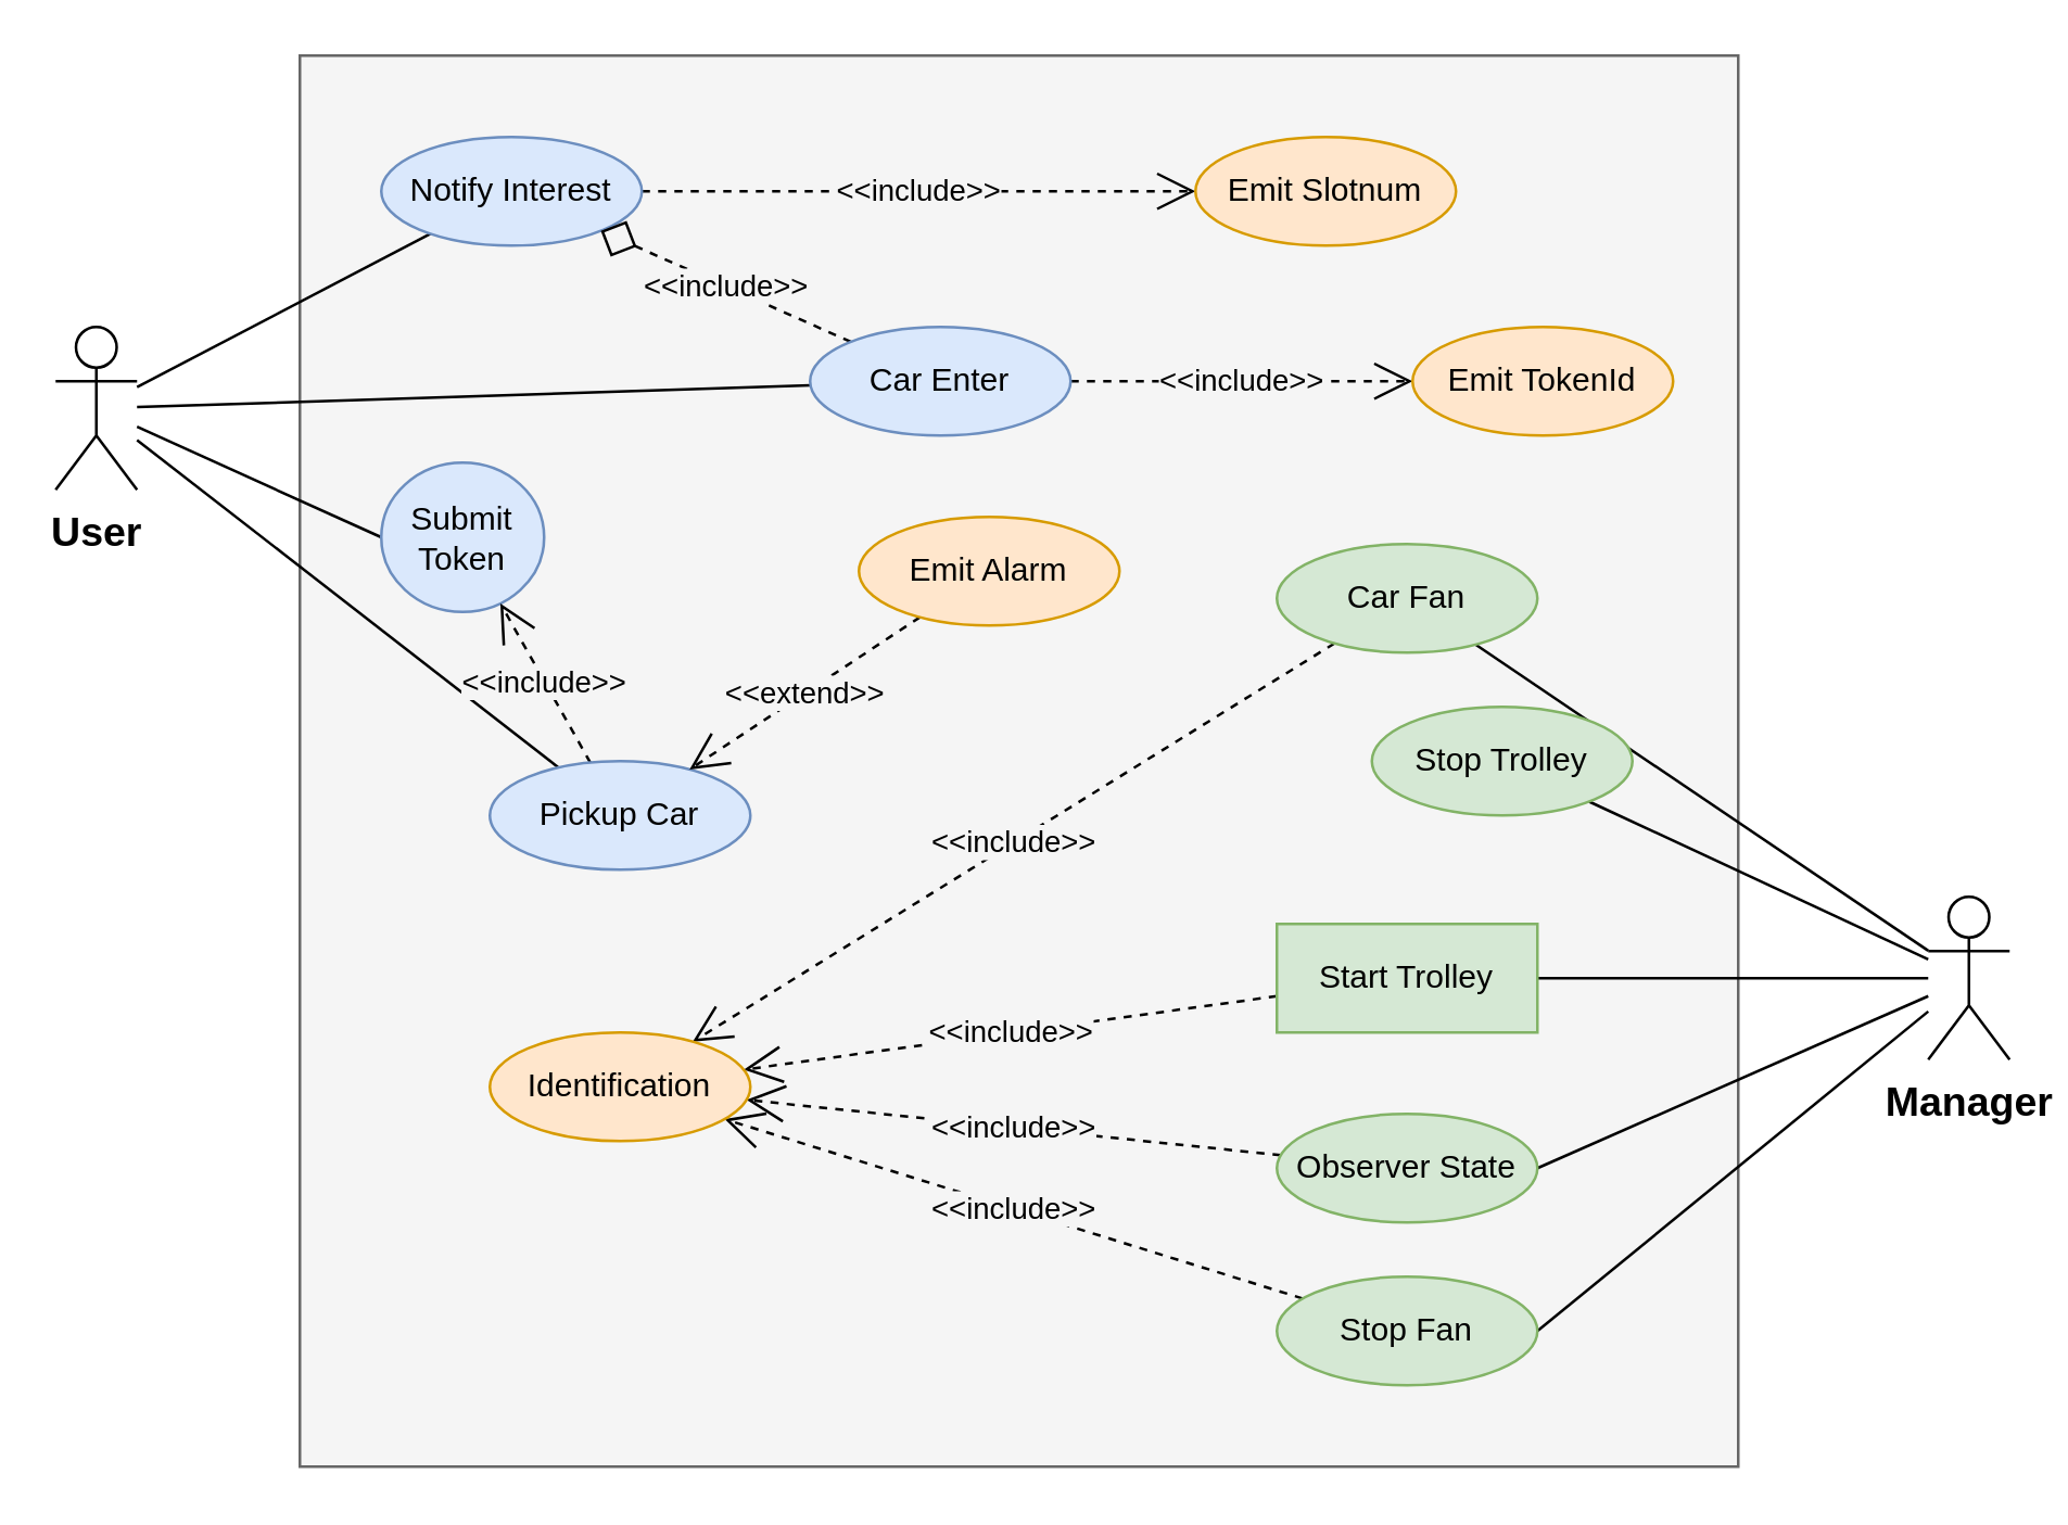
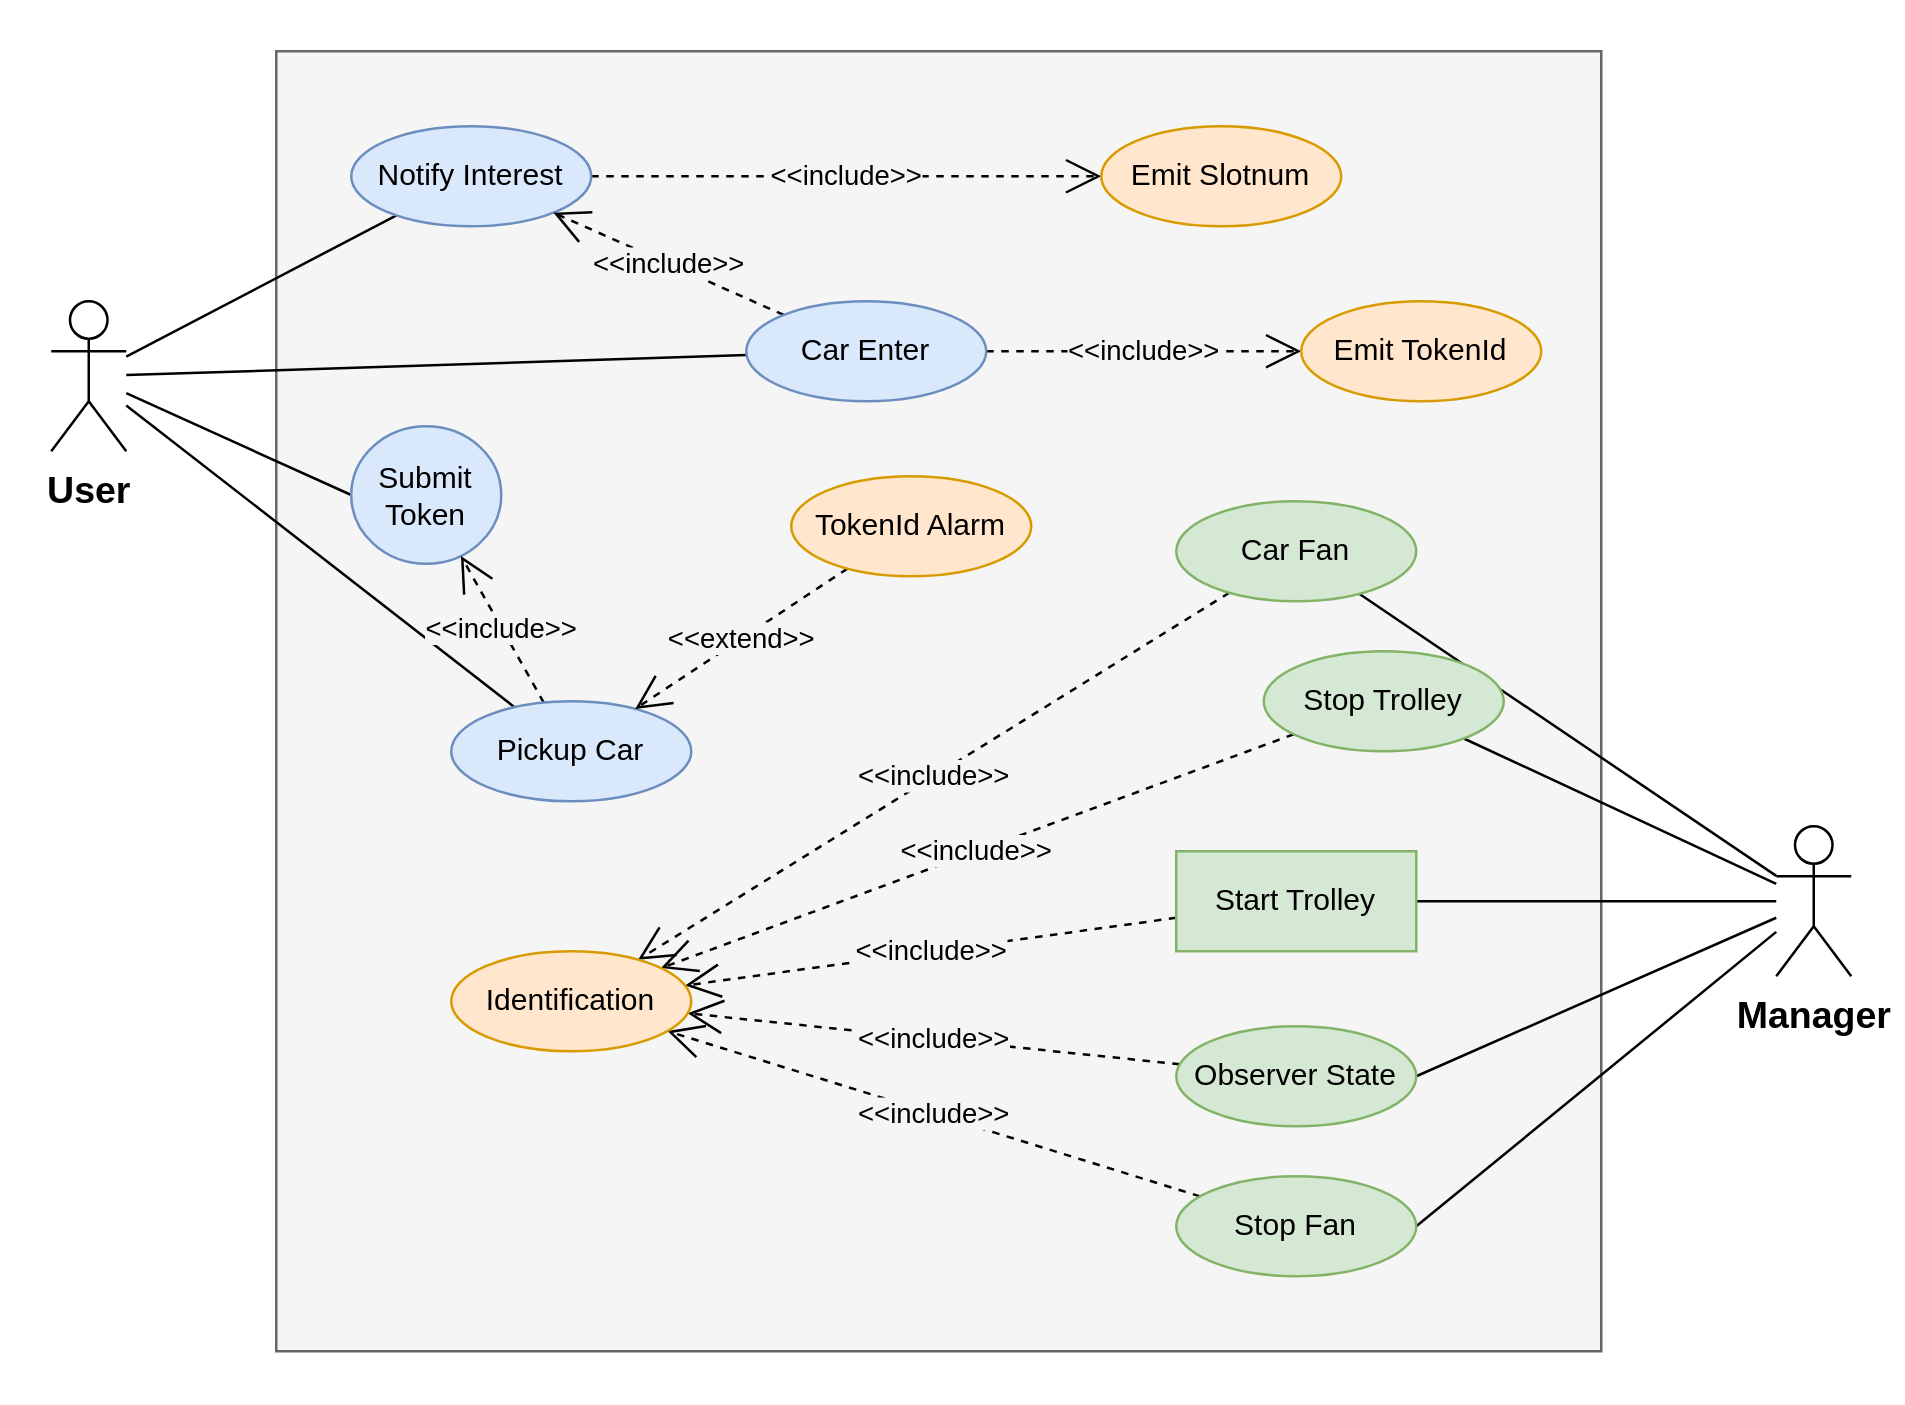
  <mxCell id="0" />
  <mxCell id="1" parent="0" />
  <mxCell id="2" value="" style="rounded=0;whiteSpace=wrap;html=1;fillColor=#f5f5f5;strokeColor=#666666;fontColor=#333333;" vertex="1" parent="1"><mxGeometry x="110" y="20" width="530" height="520" as="geometry" /></mxCell>
  <mxCell id="3" style="rounded=0;orthogonalLoop=1;jettySize=auto;html=1;endArrow=none;endFill=0;" edge="1" parent="1" source="7" target="15"><mxGeometry relative="1" as="geometry" /></mxCell>
  <mxCell id="4" style="edgeStyle=none;rounded=0;orthogonalLoop=1;jettySize=auto;html=1;endArrow=none;endFill=0;" edge="1" parent="1" source="7" target="18"><mxGeometry relative="1" as="geometry" /></mxCell>
  <mxCell id="5" style="edgeStyle=none;rounded=0;orthogonalLoop=1;jettySize=auto;html=1;entryX=0;entryY=0.5;entryDx=0;entryDy=0;endArrow=none;endFill=0;" edge="1" parent="1" source="7" target="19"><mxGeometry relative="1" as="geometry" /></mxCell>
  <mxCell id="6" style="rounded=0;orthogonalLoop=1;jettySize=auto;html=1;endArrow=none;endFill=0;" edge="1" parent="1" source="7" target="21"><mxGeometry relative="1" as="geometry" /></mxCell>
  <mxCell id="7" value="&lt;span style=&quot;background-color: rgb(255 , 255 , 255)&quot;&gt;&lt;b&gt;&lt;font style=&quot;font-size: 15px&quot;&gt;User&lt;/font&gt;&lt;/b&gt;&lt;/span&gt;" style="shape=umlActor;verticalLabelPosition=bottom;verticalAlign=top;html=1;" vertex="1" parent="1"><mxGeometry x="20" y="120" width="30" height="60" as="geometry" /></mxCell>
  <mxCell id="8" style="rounded=0;orthogonalLoop=1;jettySize=auto;html=1;endArrow=none;endFill=0;" edge="1" parent="1" source="13" target="29"><mxGeometry relative="1" as="geometry"><mxPoint x="660" y="292.363" as="sourcePoint" /></mxGeometry></mxCell>
  <mxCell id="9" style="rounded=0;orthogonalLoop=1;jettySize=auto;html=1;endArrow=none;endFill=0;" edge="1" parent="1" source="13" target="25"><mxGeometry relative="1" as="geometry"><mxPoint x="660" y="299.022" as="sourcePoint" /></mxGeometry></mxCell>
  <mxCell id="10" style="rounded=0;orthogonalLoop=1;jettySize=auto;html=1;entryX=1;entryY=0.5;entryDx=0;entryDy=0;endArrow=none;endFill=0;" edge="1" parent="1" source="13" target="27"><mxGeometry relative="1" as="geometry"><mxPoint x="660" y="308.257" as="sourcePoint" /></mxGeometry></mxCell>
  <mxCell id="11" style="rounded=0;orthogonalLoop=1;jettySize=auto;html=1;entryX=1;entryY=0.5;entryDx=0;entryDy=0;endArrow=none;endFill=0;" edge="1" parent="1" source="13" target="23"><mxGeometry relative="1" as="geometry"><mxPoint x="660" y="317.89" as="sourcePoint" /></mxGeometry></mxCell>
  <mxCell id="12" style="rounded=0;orthogonalLoop=1;jettySize=auto;html=1;entryX=1;entryY=0.5;entryDx=0;entryDy=0;endArrow=none;endFill=0;" edge="1" parent="1" source="13" target="31"><mxGeometry relative="1" as="geometry"><mxPoint x="660" y="326.147" as="sourcePoint" /></mxGeometry></mxCell>
  <mxCell id="13" value="&lt;span style=&quot;background-color: rgb(255 , 255 , 255)&quot;&gt;&lt;font style=&quot;font-size: 15px&quot;&gt;&lt;b&gt;Manager&lt;/b&gt;&lt;/font&gt;&lt;/span&gt;" style="shape=umlActor;verticalLabelPosition=bottom;verticalAlign=top;html=1;" vertex="1" parent="1"><mxGeometry x="710" y="330" width="30" height="60" as="geometry" /></mxCell>
  <mxCell id="14" value="&amp;lt;&amp;lt;include&amp;gt;&amp;gt;" style="edgeStyle=none;rounded=0;orthogonalLoop=1;jettySize=auto;html=1;dashed=1;labelBackgroundColor=#F5F5F5;endArrow=open;endFill=0;endSize=12;" edge="1" parent="1" source="15" target="33"><mxGeometry relative="1" as="geometry" /></mxCell>
  <mxCell id="15" value="Notify Interest" style="ellipse;whiteSpace=wrap;html=1;fillColor=#dae8fc;strokeColor=#6c8ebf;" vertex="1" parent="1"><mxGeometry x="140" y="50" width="96" height="40" as="geometry" /></mxCell>
- <mxCell id="16" value="&amp;lt;&amp;lt;include&amp;gt;&amp;gt;" style="rounded=0;orthogonalLoop=1;jettySize=auto;html=1;dashed=1;endArrow=diamond;endFill=0;endSize=12;labelBackgroundColor=#F5F5F5;" edge="1" parent="1" source="18" target="15"><mxGeometry relative="1" as="geometry" /></mxCell>
+ <mxCell id="16" value="&amp;lt;&amp;lt;include&amp;gt;&amp;gt;" style="rounded=0;orthogonalLoop=1;jettySize=auto;html=1;dashed=1;endArrow=open;endFill=0;endSize=12;labelBackgroundColor=#F5F5F5;" edge="1" parent="1" source="18" target="15"><mxGeometry relative="1" as="geometry" /></mxCell>
  <mxCell id="17" value="&amp;lt;&amp;lt;include&amp;gt;&amp;gt;" style="edgeStyle=none;rounded=0;orthogonalLoop=1;jettySize=auto;html=1;dashed=1;labelBackgroundColor=#F5F5F5;endArrow=open;endFill=0;endSize=12;" edge="1" parent="1" source="18" target="34"><mxGeometry relative="1" as="geometry" /></mxCell>
  <mxCell id="18" value="Car Enter" style="ellipse;whiteSpace=wrap;html=1;fillColor=#dae8fc;strokeColor=#6c8ebf;" vertex="1" parent="1"><mxGeometry x="298" y="120" width="96" height="40" as="geometry" /></mxCell>
  <mxCell id="19" value="Submit Token" style="ellipse;whiteSpace=wrap;html=1;fillColor=#dae8fc;strokeColor=#6c8ebf;" vertex="1" parent="1"><mxGeometry x="140" y="170" width="60" height="55" as="geometry" /></mxCell>
  <mxCell id="20" value="&amp;lt;&amp;lt;include&amp;gt;&amp;gt;" style="rounded=0;orthogonalLoop=1;jettySize=auto;html=1;dashed=1;endArrow=open;endFill=0;endSize=12;labelBackgroundColor=#F5F5F5;" edge="1" parent="1" source="21" target="19"><mxGeometry relative="1" as="geometry" /></mxCell>
  <mxCell id="21" value="Pickup Car" style="ellipse;whiteSpace=wrap;html=1;fillColor=#dae8fc;strokeColor=#6c8ebf;" vertex="1" parent="1"><mxGeometry x="180" y="280" width="96" height="40" as="geometry" /></mxCell>
  <mxCell id="22" value="&amp;lt;&amp;lt;include&amp;gt;&amp;gt;" style="edgeStyle=none;rounded=0;orthogonalLoop=1;jettySize=auto;html=1;dashed=1;endArrow=open;endFill=0;endSize=12;labelBackgroundColor=#F5F5F5;" edge="1" parent="1" source="23" target="32"><mxGeometry relative="1" as="geometry" /></mxCell>
  <mxCell id="23" value="Observer State" style="ellipse;whiteSpace=wrap;html=1;fillColor=#d5e8d4;strokeColor=#82b366;" vertex="1" parent="1"><mxGeometry x="470" y="410" width="96" height="40" as="geometry" /></mxCell>
+ <mxCell id="24" value="&amp;lt;&amp;lt;include&amp;gt;&amp;gt;" style="edgeStyle=none;rounded=0;orthogonalLoop=1;jettySize=auto;html=1;dashed=1;endArrow=open;endFill=0;endSize=12;labelBackgroundColor=#F5F5F5;" edge="1" parent="1" source="25" target="32"><mxGeometry relative="1" as="geometry" /></mxCell>
  <mxCell id="25" value="Stop Trolley" style="ellipse;whiteSpace=wrap;html=1;fillColor=#d5e8d4;strokeColor=#82b366;" vertex="1" parent="1"><mxGeometry x="505" y="260" width="96" height="40" as="geometry" /></mxCell>
  <mxCell id="26" value="&amp;lt;&amp;lt;include&amp;gt;&amp;gt;" style="edgeStyle=none;rounded=0;orthogonalLoop=1;jettySize=auto;html=1;dashed=1;endArrow=open;endFill=0;endSize=12;labelBackgroundColor=#F5F5F5;" edge="1" parent="1" source="27" target="32"><mxGeometry relative="1" as="geometry" /></mxCell>
  <mxCell id="27" value="Start Trolley" style="whiteSpace=wrap;html=1;fillColor=#d5e8d4;strokeColor=#82b366;rounded=0;" vertex="1" parent="1"><mxGeometry x="470" y="340" width="96" height="40" as="geometry" /></mxCell>
  <mxCell id="28" value="&amp;lt;&amp;lt;include&amp;gt;&amp;gt;" style="rounded=0;orthogonalLoop=1;jettySize=auto;html=1;endArrow=open;endFill=0;dashed=1;endSize=12;labelBackgroundColor=#F5F5F5;" edge="1" parent="1" source="29" target="32"><mxGeometry relative="1" as="geometry" /></mxCell>
  <mxCell id="29" value="Car Fan" style="ellipse;whiteSpace=wrap;html=1;fillColor=#d5e8d4;strokeColor=#82b366;" vertex="1" parent="1"><mxGeometry x="470" y="200" width="96" height="40" as="geometry" /></mxCell>
  <mxCell id="30" value="&amp;lt;&amp;lt;include&amp;gt;&amp;gt;" style="edgeStyle=none;rounded=0;orthogonalLoop=1;jettySize=auto;html=1;dashed=1;endArrow=open;endFill=0;endSize=12;labelBackgroundColor=#F5F5F5;" edge="1" parent="1" source="31" target="32"><mxGeometry relative="1" as="geometry" /></mxCell>
  <mxCell id="31" value="Stop Fan" style="ellipse;whiteSpace=wrap;html=1;fillColor=#d5e8d4;strokeColor=#82b366;" vertex="1" parent="1"><mxGeometry x="470" y="470" width="96" height="40" as="geometry" /></mxCell>
  <mxCell id="32" value="Identification" style="ellipse;whiteSpace=wrap;html=1;fillColor=#ffe6cc;strokeColor=#d79b00;" vertex="1" parent="1"><mxGeometry x="180" y="380" width="96" height="40" as="geometry" /></mxCell>
  <mxCell id="33" value="Emit Slotnum" style="ellipse;whiteSpace=wrap;html=1;fillColor=#ffe6cc;strokeColor=#d79b00;" vertex="1" parent="1"><mxGeometry x="440" y="50" width="96" height="40" as="geometry" /></mxCell>
  <mxCell id="34" value="Emit TokenId" style="ellipse;whiteSpace=wrap;html=1;fillColor=#ffe6cc;strokeColor=#d79b00;" vertex="1" parent="1"><mxGeometry x="520" y="120" width="96" height="40" as="geometry" /></mxCell>
  <mxCell id="35" value="&amp;lt;&amp;lt;extend&amp;gt;&amp;gt;" style="edgeStyle=none;rounded=0;orthogonalLoop=1;jettySize=auto;html=1;dashed=1;labelBackgroundColor=#F5F5F5;endArrow=open;endFill=0;endSize=12;" edge="1" parent="1" source="36" target="21"><mxGeometry relative="1" as="geometry" /></mxCell>
- <mxCell id="36" value="Emit Alarm" style="ellipse;whiteSpace=wrap;html=1;fillColor=#ffe6cc;strokeColor=#d79b00;" vertex="1" parent="1"><mxGeometry x="316" y="190" width="96" height="40" as="geometry" /></mxCell>
+ <mxCell id="36" value="TokenId Alarm" style="ellipse;whiteSpace=wrap;html=1;fillColor=#ffe6cc;strokeColor=#d79b00;" vertex="1" parent="1"><mxGeometry x="316" y="190" width="96" height="40" as="geometry" /></mxCell>
